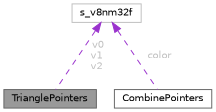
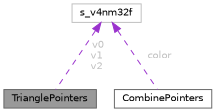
  digraph {
    node [color=gray40 fillcolor=white fontname=Helvetica fontsize=10 shape=box style=filled]
    edge [color=darkorchid3 dir=back fontcolor=grey fontname=Helvetica fontsize=10 labelfontname=Helvetica labelfontsize=10 style=dashed]
    n1 [fillcolor=grey60 fontcolor=black height=0.2 label=TrianglePointers width=0.4]
    n2 [height=0.2 label=CombinePointers width=0.4]
-   n3 [color=grey75 height=0.2 label=s_v8nm32f width=0.4]
+   n3 [color=grey75 height=0.2 label=s_v4nm32f width=0.4]
    n3 -> n1 [label=" v0\nv1\nv2"]
    n3 -> n2 [label=" color"]
  }
